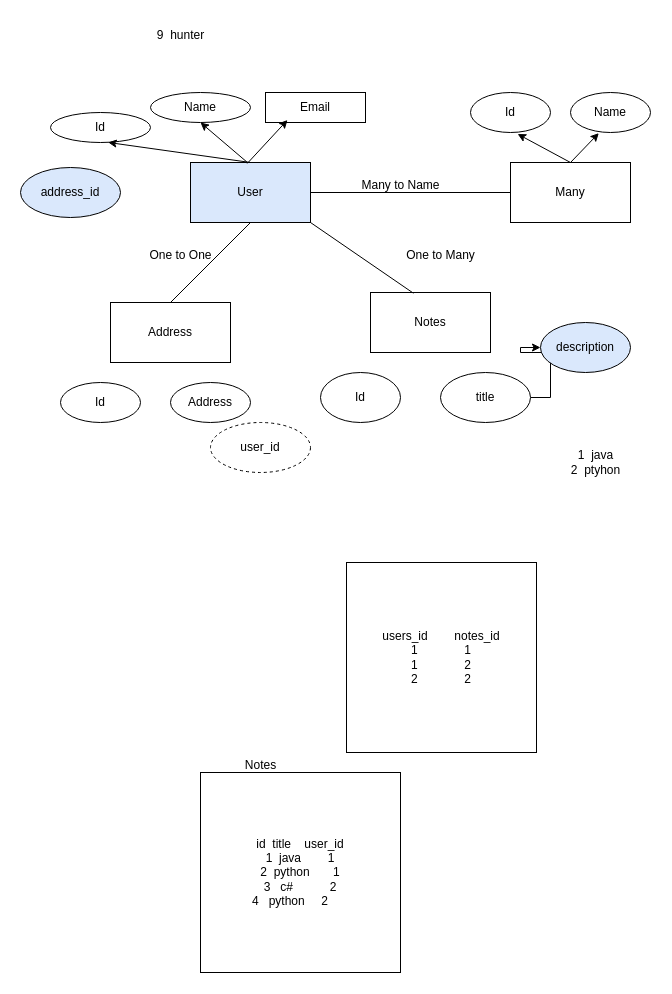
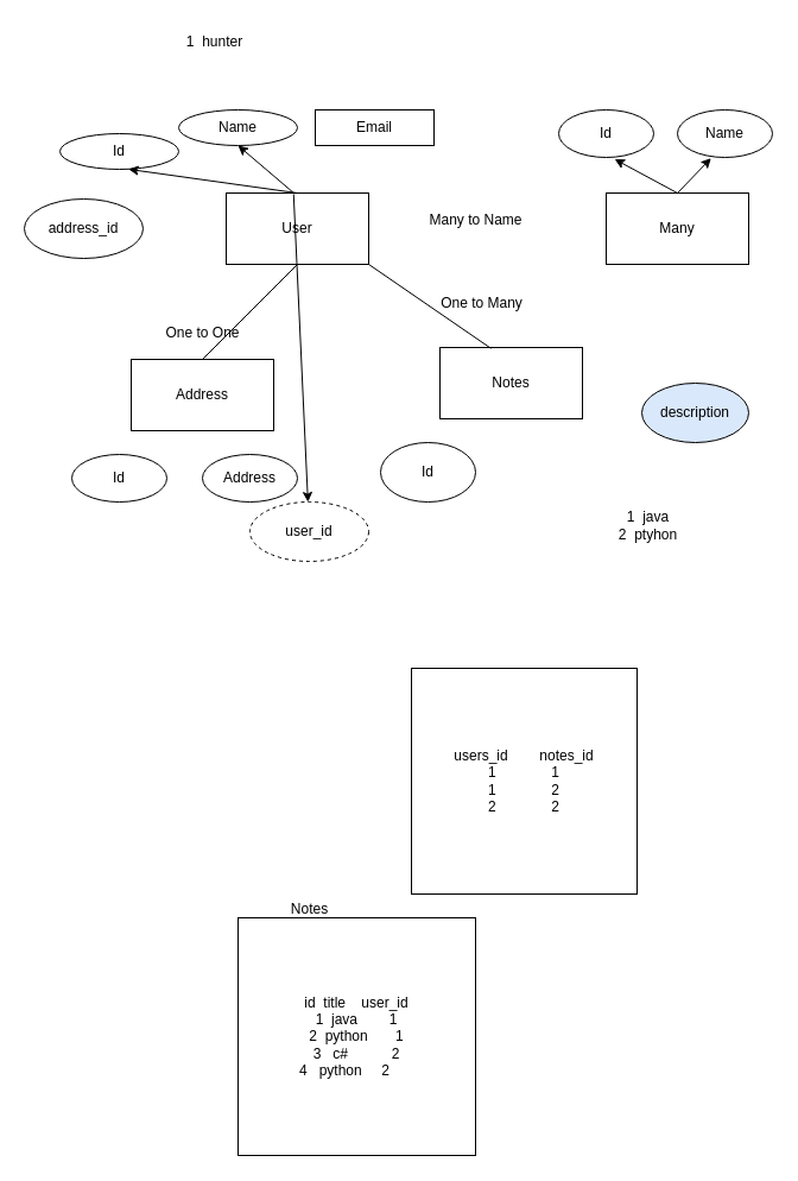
  <mxCell id="0" />
  <mxCell id="1" parent="0" />
- <mxCell id="2" value="User" style="rounded=0;whiteSpace=wrap;html=1;fillColor=#dae8fc;" vertex="1" parent="1"><mxGeometry x="190" y="162" width="120" height="60" as="geometry" /></mxCell>
+ <mxCell id="2" value="User" style="rounded=0;whiteSpace=wrap;html=1;" vertex="1" parent="1"><mxGeometry x="190" y="162" width="120" height="60" as="geometry" /></mxCell>
  <mxCell id="3" value="Id" style="ellipse;whiteSpace=wrap;html=1;" vertex="1" parent="1"><mxGeometry x="50" y="112" width="100" height="30" as="geometry" /></mxCell>
  <mxCell id="4" value="Name" style="ellipse;whiteSpace=wrap;html=1;" vertex="1" parent="1"><mxGeometry x="150" y="92" width="100" height="30" as="geometry" /></mxCell>
  <mxCell id="5" value="Email" style="whiteSpace=wrap;html=1;rounded=0;" vertex="1" parent="1"><mxGeometry x="265" y="92" width="100" height="30" as="geometry" /></mxCell>
  <mxCell id="6" value="" style="endArrow=classic;html=1;rounded=0;entryX=0.577;entryY=0.998;entryDx=0;entryDy=0;entryPerimeter=0;" edge="1" parent="1" target="3"><mxGeometry width="50" height="50" relative="1" as="geometry"><mxPoint x="250" y="162" as="sourcePoint" /><mxPoint x="280" y="172" as="targetPoint" /></mxGeometry></mxCell>
- <mxCell id="7" value="" style="endArrow=classic;html=1;rounded=0;entryX=0.22;entryY=0.917;entryDx=0;entryDy=0;entryPerimeter=0;exitX=0.473;exitY=0.016;exitDx=0;exitDy=0;exitPerimeter=0;" edge="1" parent="1" source="2" target="5"><mxGeometry width="50" height="50" relative="1" as="geometry"><mxPoint x="291" y="172" as="sourcePoint" /><mxPoint x="209" y="122" as="targetPoint" /></mxGeometry></mxCell>
+ <mxCell id="7" value="" style="endArrow=classic;html=1;rounded=0;exitX=0.473;exitY=0.016;exitDx=0;exitDy=0;exitPerimeter=0;" edge="1" parent="1" source="2" target="28"><mxGeometry width="50" height="50" relative="1" as="geometry"><mxPoint x="291" y="172" as="sourcePoint" /><mxPoint x="209" y="122" as="targetPoint" /></mxGeometry></mxCell>
  <mxCell id="8" value="" style="endArrow=classic;html=1;rounded=0;entryX=0.5;entryY=1;entryDx=0;entryDy=0;exitX=0.47;exitY=-0.008;exitDx=0;exitDy=0;exitPerimeter=0;" edge="1" parent="1" source="2" target="4"><mxGeometry width="50" height="50" relative="1" as="geometry"><mxPoint x="257" y="173" as="sourcePoint" /><mxPoint x="297" y="130" as="targetPoint" /></mxGeometry></mxCell>
  <mxCell id="9" value="Many" style="rounded=0;whiteSpace=wrap;html=1;" vertex="1" parent="1"><mxGeometry x="510" y="162" width="120" height="60" as="geometry" /></mxCell>
  <mxCell id="10" value="Id" style="ellipse;whiteSpace=wrap;html=1;" vertex="1" parent="1"><mxGeometry x="470" y="92" width="80" height="40" as="geometry" /></mxCell>
  <mxCell id="11" value="Name" style="ellipse;whiteSpace=wrap;html=1;" vertex="1" parent="1"><mxGeometry x="570" y="92" width="80" height="40" as="geometry" /></mxCell>
  <mxCell id="12" value="" style="endArrow=classic;html=1;rounded=0;exitX=0.5;exitY=0;exitDx=0;exitDy=0;entryX=0.589;entryY=1.038;entryDx=0;entryDy=0;entryPerimeter=0;" edge="1" parent="1" source="9" target="10"><mxGeometry width="50" height="50" relative="1" as="geometry"><mxPoint x="540" y="222" as="sourcePoint" /><mxPoint x="590" y="172" as="targetPoint" /></mxGeometry></mxCell>
  <mxCell id="13" value="" style="endArrow=classic;html=1;rounded=0;exitX=0.5;exitY=0;exitDx=0;exitDy=0;entryX=0.354;entryY=1.015;entryDx=0;entryDy=0;entryPerimeter=0;" edge="1" parent="1" source="9" target="11"><mxGeometry width="50" height="50" relative="1" as="geometry"><mxPoint x="580" y="172" as="sourcePoint" /><mxPoint x="527" y="144" as="targetPoint" /></mxGeometry></mxCell>
- <mxCell id="14" value="" style="endArrow=none;html=1;rounded=0;exitX=1;exitY=0.5;exitDx=0;exitDy=0;entryX=0;entryY=0.5;entryDx=0;entryDy=0;" edge="1" parent="1" source="2" target="9"><mxGeometry width="50" height="50" relative="1" as="geometry"><mxPoint x="430" y="222" as="sourcePoint" /><mxPoint x="480" y="172" as="targetPoint" /></mxGeometry></mxCell>
  <mxCell id="15" value="Many to Name" style="text;html=1;align=center;verticalAlign=middle;resizable=0;points=[];autosize=1;strokeColor=none;fillColor=none;" vertex="1" parent="1"><mxGeometry x="350" y="170" width="100" height="30" as="geometry" /></mxCell>
  <mxCell id="16" value="Address" style="rounded=0;whiteSpace=wrap;html=1;" vertex="1" parent="1"><mxGeometry x="110" y="302" width="120" height="60" as="geometry" /></mxCell>
  <mxCell id="17" value="Id" style="ellipse;whiteSpace=wrap;html=1;" vertex="1" parent="1"><mxGeometry x="60" y="382" width="80" height="40" as="geometry" /></mxCell>
  <mxCell id="18" value="Address" style="ellipse;whiteSpace=wrap;html=1;" vertex="1" parent="1"><mxGeometry x="170" y="382" width="80" height="40" as="geometry" /></mxCell>
  <mxCell id="19" value="" style="endArrow=none;html=1;rounded=0;exitX=0.5;exitY=0;exitDx=0;exitDy=0;entryX=0.5;entryY=1;entryDx=0;entryDy=0;" edge="1" parent="1" source="16" target="2"><mxGeometry width="50" height="50" relative="1" as="geometry"><mxPoint x="240" y="282" as="sourcePoint" /><mxPoint x="290" y="232" as="targetPoint" /></mxGeometry></mxCell>
- <mxCell id="20" value="One to One" style="text;html=1;align=center;verticalAlign=middle;resizable=0;points=[];autosize=1;strokeColor=none;fillColor=none;" vertex="1" parent="1"><mxGeometry x="135" y="240" width="90" height="30" as="geometry" /></mxCell>
+ <mxCell id="20" value="One to One" style="text;html=1;align=center;verticalAlign=middle;resizable=0;points=[];autosize=1;strokeColor=none;fillColor=none;" vertex="1" parent="1"><mxGeometry x="125" y="265" width="90" height="30" as="geometry" /></mxCell>
  <mxCell id="21" value="Notes" style="rounded=0;whiteSpace=wrap;html=1;" vertex="1" parent="1"><mxGeometry x="370" y="292" width="120" height="60" as="geometry" /></mxCell>
  <mxCell id="22" value="Id" style="ellipse;whiteSpace=wrap;html=1;" vertex="1" parent="1"><mxGeometry x="320" y="372" width="80" height="50" as="geometry" /></mxCell>
- <mxCell id="23" value="" style="edgeStyle=orthogonalEdgeStyle;rounded=0;orthogonalLoop=1;jettySize=auto;html=1;" edge="1" parent="1" source="24" target="25"><mxGeometry relative="1" as="geometry" /></mxCell>
- <mxCell id="24" value="title" style="ellipse;whiteSpace=wrap;html=1;" vertex="1" parent="1"><mxGeometry x="440" y="372" width="90" height="50" as="geometry" /></mxCell>
  <mxCell id="25" value="description" style="ellipse;whiteSpace=wrap;html=1;fillColor=#dae8fc;" vertex="1" parent="1"><mxGeometry x="540" y="322" width="90" height="50" as="geometry" /></mxCell>
  <mxCell id="26" value="" style="endArrow=none;html=1;rounded=0;entryX=0.358;entryY=0.012;entryDx=0;entryDy=0;entryPerimeter=0;" edge="1" parent="1" target="21"><mxGeometry width="50" height="50" relative="1" as="geometry"><mxPoint x="310" y="222" as="sourcePoint" /><mxPoint x="460" y="232" as="targetPoint" /></mxGeometry></mxCell>
- <mxCell id="27" value="One to Many" style="text;html=1;align=center;verticalAlign=middle;resizable=0;points=[];autosize=1;strokeColor=none;fillColor=none;" vertex="1" parent="1"><mxGeometry x="395" y="240" width="90" height="30" as="geometry" /></mxCell>
+ <mxCell id="27" value="One to Many" style="text;html=1;align=center;verticalAlign=middle;resizable=0;points=[];autosize=1;strokeColor=none;fillColor=none;" vertex="1" parent="1"><mxGeometry x="360" y="240" width="90" height="30" as="geometry" /></mxCell>
  <mxCell id="28" value="user_id" style="ellipse;whiteSpace=wrap;html=1;dashed=1;" vertex="1" parent="1"><mxGeometry x="210" y="422" width="100" height="50" as="geometry" /></mxCell>
- <mxCell id="29" value="address_id" style="ellipse;whiteSpace=wrap;html=1;fillColor=#dae8fc;" vertex="1" parent="1"><mxGeometry x="20" y="167" width="100" height="50" as="geometry" /></mxCell>
+ <mxCell id="29" value="address_id" style="ellipse;whiteSpace=wrap;html=1;" vertex="1" parent="1"><mxGeometry x="20" y="167" width="100" height="50" as="geometry" /></mxCell>
  <mxCell id="30" value="users_id&amp;nbsp; &amp;nbsp; &amp;nbsp; &amp;nbsp; notes_id&lt;br&gt;1&amp;nbsp; &amp;nbsp; &amp;nbsp; &amp;nbsp; &amp;nbsp; &amp;nbsp; &amp;nbsp; 1&lt;br&gt;1&amp;nbsp; &amp;nbsp; &amp;nbsp; &amp;nbsp; &amp;nbsp; &amp;nbsp; &amp;nbsp; 2&lt;br&gt;2&amp;nbsp; &amp;nbsp; &amp;nbsp; &amp;nbsp; &amp;nbsp; &amp;nbsp; &amp;nbsp; 2" style="whiteSpace=wrap;html=1;aspect=fixed;" vertex="1" parent="1"><mxGeometry x="346" y="562" width="190" height="190" as="geometry" /></mxCell>
- <mxCell id="31" value="9&amp;nbsp; hunter" style="text;html=1;align=center;verticalAlign=middle;resizable=0;points=[];autosize=1;strokeColor=none;fillColor=none;" vertex="1" parent="1"><mxGeometry x="145" y="20" width="70" height="30" as="geometry" /></mxCell>
- <mxCell id="32" value="1&amp;nbsp; java&lt;br&gt;2&amp;nbsp; ptyhon" style="text;html=1;align=center;verticalAlign=middle;resizable=0;points=[];autosize=1;strokeColor=none;fillColor=none;" vertex="1" parent="1"><mxGeometry x="560" y="442" width="70" height="40" as="geometry" /></mxCell>
+ <mxCell id="31" value="1&amp;nbsp; hunter" style="text;html=1;align=center;verticalAlign=middle;resizable=0;points=[];autosize=1;strokeColor=none;fillColor=none;" vertex="1" parent="1"><mxGeometry x="145" y="20" width="70" height="30" as="geometry" /></mxCell>
+ <mxCell id="32" value="1&amp;nbsp; java&lt;br&gt;2&amp;nbsp; ptyhon" style="text;html=1;align=center;verticalAlign=middle;resizable=0;points=[];autosize=1;strokeColor=none;fillColor=none;" vertex="1" parent="1"><mxGeometry x="510" y="422" width="70" height="40" as="geometry" /></mxCell>
  <mxCell id="33" value="id&amp;nbsp; title&amp;nbsp; &amp;nbsp; user_id&lt;br&gt;1&amp;nbsp; java&amp;nbsp; &amp;nbsp; &amp;nbsp; &amp;nbsp; 1&lt;br&gt;2&amp;nbsp; python&amp;nbsp; &amp;nbsp; &amp;nbsp; &amp;nbsp;1&lt;br&gt;3&amp;nbsp; &amp;nbsp;c#&amp;nbsp; &amp;nbsp; &amp;nbsp; &amp;nbsp; &amp;nbsp; &amp;nbsp;2&lt;br&gt;4&amp;nbsp; &amp;nbsp;python&amp;nbsp; &amp;nbsp; &amp;nbsp;2&amp;nbsp; &amp;nbsp; &amp;nbsp;&amp;nbsp;" style="whiteSpace=wrap;html=1;aspect=fixed;" vertex="1" parent="1"><mxGeometry x="200" y="772" width="200" height="200" as="geometry" /></mxCell>
  <mxCell id="34" value="Notes" style="text;html=1;align=center;verticalAlign=middle;resizable=0;points=[];autosize=1;strokeColor=none;fillColor=none;" vertex="1" parent="1"><mxGeometry x="235" y="750" width="50" height="30" as="geometry" /></mxCell>
